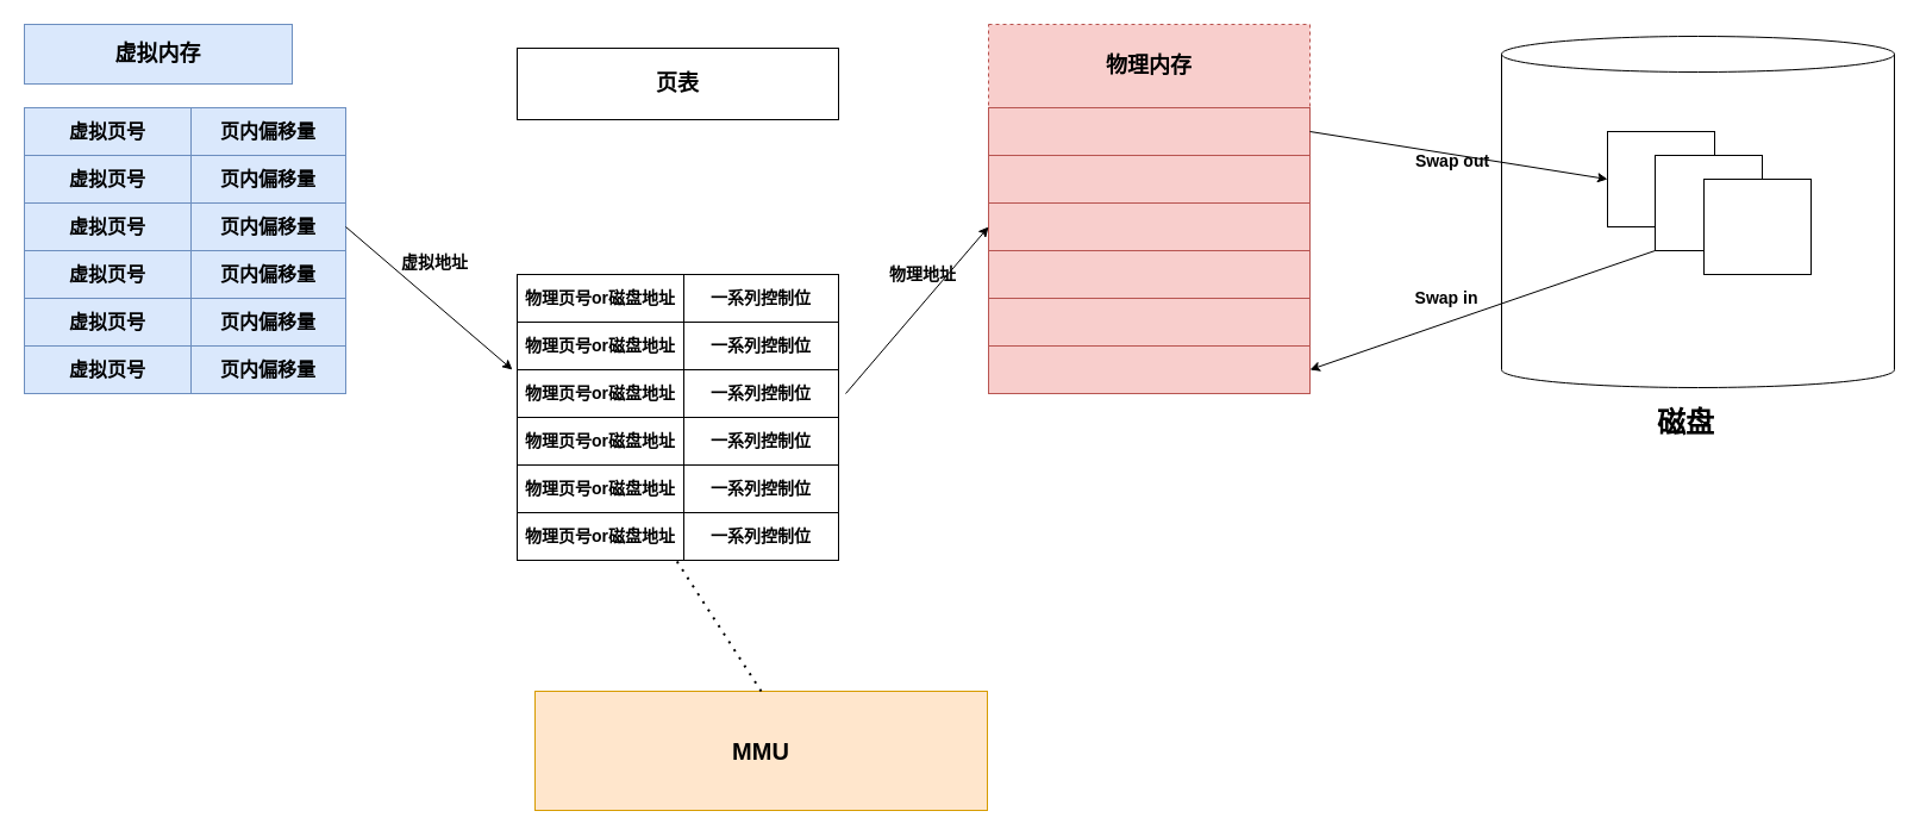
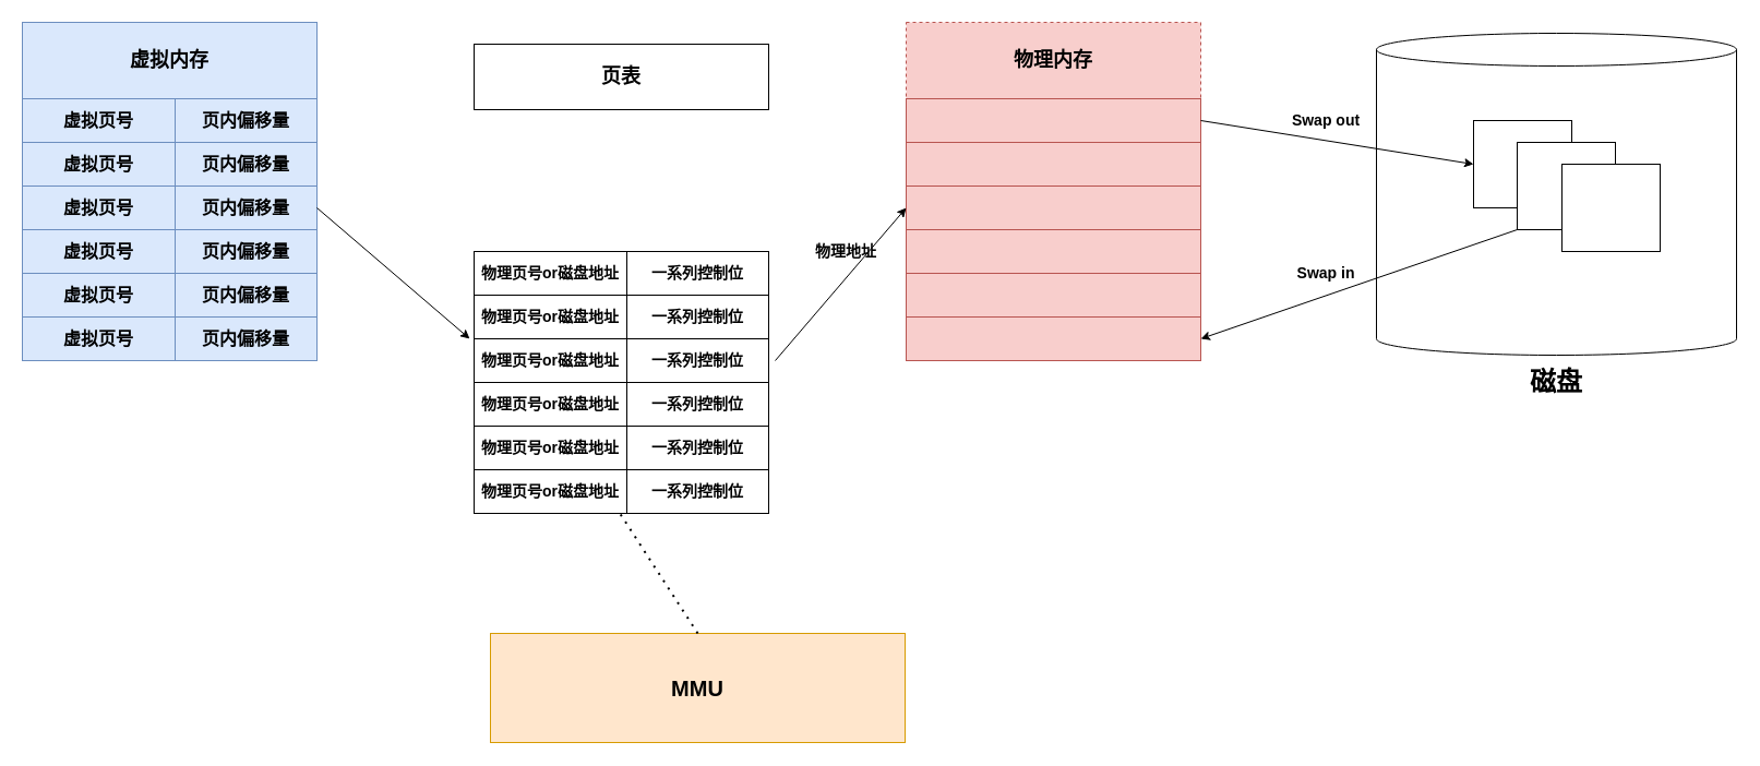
  <mxCell id="0" />
  <mxCell id="1" parent="0" />
- <mxCell id="2" value="&lt;b&gt;&lt;font style=&quot;font-size: 18px&quot;&gt;虚拟内存&lt;/font&gt;&lt;/b&gt;" style="rounded=0;whiteSpace=wrap;html=1;fillColor=#dae8fc;strokeColor=#6c8ebf;" vertex="1" parent="1"><mxGeometry x="20" y="20" width="225" height="50" as="geometry" /></mxCell>
+ <mxCell id="2" value="&lt;b&gt;&lt;font style=&quot;font-size: 18px&quot;&gt;虚拟内存&lt;/font&gt;&lt;/b&gt;" style="rounded=0;whiteSpace=wrap;html=1;fillColor=#dae8fc;strokeColor=#6c8ebf;" vertex="1" parent="1"><mxGeometry y="20" width="270" height="70" as="geometry" x="20" /></mxCell>
  <mxCell id="3" value="" style="group" vertex="1" connectable="0" parent="1"><mxGeometry y="90" width="270" height="40" as="geometry" x="20" /></mxCell>
  <mxCell id="4" value="&lt;b&gt;&lt;font style=&quot;font-size: 16px&quot;&gt;虚拟页号&lt;/font&gt;&lt;/b&gt;" style="rounded=0;whiteSpace=wrap;html=1;fillColor=#dae8fc;strokeColor=#6c8ebf;" vertex="1" parent="3"><mxGeometry width="140" height="40" as="geometry" /></mxCell>
  <mxCell id="5" value="&lt;b&gt;&lt;font style=&quot;font-size: 16px&quot;&gt;页内偏移量&lt;/font&gt;&lt;/b&gt;" style="rounded=0;whiteSpace=wrap;html=1;fillColor=#dae8fc;strokeColor=#6c8ebf;" vertex="1" parent="3"><mxGeometry x="140" width="130" height="40" as="geometry" /></mxCell>
  <mxCell id="6" value="" style="group" vertex="1" connectable="0" parent="1"><mxGeometry x="434" y="230" width="270" height="40" as="geometry" /></mxCell>
  <mxCell id="7" value="&lt;b&gt;&lt;font style=&quot;font-size: 14px&quot;&gt;物理页号or磁盘地址&lt;/font&gt;&lt;/b&gt;" style="rounded=0;whiteSpace=wrap;html=1;" vertex="1" parent="6"><mxGeometry width="140" height="40" as="geometry" /></mxCell>
  <mxCell id="8" value="&lt;b&gt;&lt;font style=&quot;font-size: 14px&quot;&gt;一系列控制位&lt;/font&gt;&lt;/b&gt;" style="rounded=0;whiteSpace=wrap;html=1;" vertex="1" parent="6"><mxGeometry x="140" width="130" height="40" as="geometry" /></mxCell>
  <mxCell id="9" value="&lt;b&gt;&lt;font style=&quot;font-size: 18px&quot;&gt;页表&lt;/font&gt;&lt;/b&gt;" style="rounded=0;whiteSpace=wrap;html=1;" vertex="1" parent="1"><mxGeometry x="434" y="40" width="270" height="60" as="geometry" /></mxCell>
  <mxCell id="10" value="" style="group" vertex="1" connectable="0" parent="1"><mxGeometry y="130" width="270" height="40" as="geometry" x="20" /></mxCell>
  <mxCell id="11" value="&lt;b&gt;&lt;font style=&quot;font-size: 16px&quot;&gt;虚拟页号&lt;/font&gt;&lt;/b&gt;" style="rounded=0;whiteSpace=wrap;html=1;fillColor=#dae8fc;strokeColor=#6c8ebf;" vertex="1" parent="10"><mxGeometry width="140" height="40" as="geometry" /></mxCell>
  <mxCell id="12" value="&lt;b&gt;&lt;font style=&quot;font-size: 16px&quot;&gt;页内偏移量&lt;/font&gt;&lt;/b&gt;" style="rounded=0;whiteSpace=wrap;html=1;fillColor=#dae8fc;strokeColor=#6c8ebf;" vertex="1" parent="10"><mxGeometry x="140" width="130" height="40" as="geometry" /></mxCell>
  <mxCell id="13" value="" style="group" vertex="1" connectable="0" parent="1"><mxGeometry y="170" width="270" height="40" as="geometry" x="20" /></mxCell>
  <mxCell id="14" value="&lt;b&gt;&lt;font style=&quot;font-size: 16px&quot;&gt;虚拟页号&lt;/font&gt;&lt;/b&gt;" style="rounded=0;whiteSpace=wrap;html=1;fillColor=#dae8fc;strokeColor=#6c8ebf;" vertex="1" parent="13"><mxGeometry width="140" height="40" as="geometry" /></mxCell>
  <mxCell id="15" value="&lt;b&gt;&lt;font style=&quot;font-size: 16px&quot;&gt;页内偏移量&lt;/font&gt;&lt;/b&gt;" style="rounded=0;whiteSpace=wrap;html=1;fillColor=#dae8fc;strokeColor=#6c8ebf;" vertex="1" parent="13"><mxGeometry x="140" width="130" height="40" as="geometry" /></mxCell>
  <mxCell id="16" value="" style="group" vertex="1" connectable="0" parent="1"><mxGeometry y="210" width="270" height="40" as="geometry" x="20" /></mxCell>
  <mxCell id="17" value="&lt;b&gt;&lt;font style=&quot;font-size: 16px&quot;&gt;虚拟页号&lt;/font&gt;&lt;/b&gt;" style="rounded=0;whiteSpace=wrap;html=1;fillColor=#dae8fc;strokeColor=#6c8ebf;" vertex="1" parent="16"><mxGeometry width="140" height="40" as="geometry" /></mxCell>
  <mxCell id="18" value="&lt;b&gt;&lt;font style=&quot;font-size: 16px&quot;&gt;页内偏移量&lt;/font&gt;&lt;/b&gt;" style="rounded=0;whiteSpace=wrap;html=1;fillColor=#dae8fc;strokeColor=#6c8ebf;" vertex="1" parent="16"><mxGeometry x="140" width="130" height="40" as="geometry" /></mxCell>
  <mxCell id="19" value="" style="group" vertex="1" connectable="0" parent="1"><mxGeometry y="250" width="270" height="40" as="geometry" x="20" /></mxCell>
  <mxCell id="20" value="&lt;b&gt;&lt;font style=&quot;font-size: 16px&quot;&gt;虚拟页号&lt;/font&gt;&lt;/b&gt;" style="rounded=0;whiteSpace=wrap;html=1;fillColor=#dae8fc;strokeColor=#6c8ebf;" vertex="1" parent="19"><mxGeometry width="140" height="40" as="geometry" /></mxCell>
  <mxCell id="21" value="&lt;b&gt;&lt;font style=&quot;font-size: 16px&quot;&gt;页内偏移量&lt;/font&gt;&lt;/b&gt;" style="rounded=0;whiteSpace=wrap;html=1;fillColor=#dae8fc;strokeColor=#6c8ebf;" vertex="1" parent="19"><mxGeometry x="140" width="130" height="40" as="geometry" /></mxCell>
  <mxCell id="22" value="" style="group" vertex="1" connectable="0" parent="1"><mxGeometry y="290" width="270" height="40" as="geometry" x="20" /></mxCell>
  <mxCell id="23" value="&lt;b&gt;&lt;font style=&quot;font-size: 16px&quot;&gt;虚拟页号&lt;/font&gt;&lt;/b&gt;" style="rounded=0;whiteSpace=wrap;html=1;fillColor=#dae8fc;strokeColor=#6c8ebf;" vertex="1" parent="22"><mxGeometry width="140" height="40" as="geometry" /></mxCell>
  <mxCell id="24" value="&lt;b&gt;&lt;font style=&quot;font-size: 16px&quot;&gt;页内偏移量&lt;/font&gt;&lt;/b&gt;" style="rounded=0;whiteSpace=wrap;html=1;fillColor=#dae8fc;strokeColor=#6c8ebf;" vertex="1" parent="22"><mxGeometry x="140" width="130" height="40" as="geometry" /></mxCell>
  <mxCell id="25" value="" style="group" vertex="1" connectable="0" parent="1"><mxGeometry x="434" y="270" width="270" height="40" as="geometry" /></mxCell>
  <mxCell id="26" value="&lt;b&gt;&lt;font style=&quot;font-size: 14px&quot;&gt;物理页号or磁盘地址&lt;/font&gt;&lt;/b&gt;" style="rounded=0;whiteSpace=wrap;html=1;" vertex="1" parent="25"><mxGeometry width="140" height="40" as="geometry" /></mxCell>
  <mxCell id="27" value="&lt;b&gt;&lt;font style=&quot;font-size: 14px&quot;&gt;一系列控制位&lt;/font&gt;&lt;/b&gt;" style="rounded=0;whiteSpace=wrap;html=1;" vertex="1" parent="25"><mxGeometry x="140" width="130" height="40" as="geometry" /></mxCell>
  <mxCell id="28" value="" style="group" vertex="1" connectable="0" parent="1"><mxGeometry x="434" y="310" width="270" height="40" as="geometry" /></mxCell>
  <mxCell id="29" value="&lt;b&gt;&lt;font style=&quot;font-size: 14px&quot;&gt;物理页号or磁盘地址&lt;/font&gt;&lt;/b&gt;" style="rounded=0;whiteSpace=wrap;html=1;" vertex="1" parent="28"><mxGeometry width="140" height="40" as="geometry" /></mxCell>
  <mxCell id="30" value="&lt;b&gt;&lt;font style=&quot;font-size: 14px&quot;&gt;一系列控制位&lt;/font&gt;&lt;/b&gt;" style="rounded=0;whiteSpace=wrap;html=1;" vertex="1" parent="28"><mxGeometry x="140" width="130" height="40" as="geometry" /></mxCell>
  <mxCell id="31" value="" style="group" vertex="1" connectable="0" parent="1"><mxGeometry x="434" y="350" width="270" height="40" as="geometry" /></mxCell>
  <mxCell id="32" value="&lt;b&gt;&lt;font style=&quot;font-size: 14px&quot;&gt;物理页号or磁盘地址&lt;/font&gt;&lt;/b&gt;" style="rounded=0;whiteSpace=wrap;html=1;" vertex="1" parent="31"><mxGeometry width="140" height="40" as="geometry" /></mxCell>
  <mxCell id="33" value="&lt;b&gt;&lt;font style=&quot;font-size: 14px&quot;&gt;一系列控制位&lt;/font&gt;&lt;/b&gt;" style="rounded=0;whiteSpace=wrap;html=1;" vertex="1" parent="31"><mxGeometry x="140" width="130" height="40" as="geometry" /></mxCell>
  <mxCell id="34" value="" style="group" vertex="1" connectable="0" parent="1"><mxGeometry x="434" y="390" width="270" height="40" as="geometry" /></mxCell>
  <mxCell id="35" value="&lt;b&gt;&lt;font style=&quot;font-size: 14px&quot;&gt;物理页号or磁盘地址&lt;/font&gt;&lt;/b&gt;" style="rounded=0;whiteSpace=wrap;html=1;" vertex="1" parent="34"><mxGeometry width="140" height="40" as="geometry" /></mxCell>
  <mxCell id="36" value="&lt;b&gt;&lt;font style=&quot;font-size: 14px&quot;&gt;一系列控制位&lt;/font&gt;&lt;/b&gt;" style="rounded=0;whiteSpace=wrap;html=1;" vertex="1" parent="34"><mxGeometry x="140" width="130" height="40" as="geometry" /></mxCell>
  <mxCell id="37" value="" style="group" vertex="1" connectable="0" parent="1"><mxGeometry x="434" y="430" width="270" height="40" as="geometry" /></mxCell>
  <mxCell id="38" value="&lt;b&gt;&lt;font style=&quot;font-size: 14px&quot;&gt;物理页号or磁盘地址&lt;/font&gt;&lt;/b&gt;" style="rounded=0;whiteSpace=wrap;html=1;" vertex="1" parent="37"><mxGeometry width="140" height="40" as="geometry" /></mxCell>
  <mxCell id="39" value="&lt;b&gt;&lt;font style=&quot;font-size: 14px&quot;&gt;一系列控制位&lt;/font&gt;&lt;/b&gt;" style="rounded=0;whiteSpace=wrap;html=1;" vertex="1" parent="37"><mxGeometry x="140" width="130" height="40" as="geometry" /></mxCell>
  <mxCell id="40" value="&lt;b&gt;&lt;font style=&quot;font-size: 18px&quot;&gt;物理内存&lt;/font&gt;&lt;/b&gt;" style="rounded=0;whiteSpace=wrap;html=1;fillColor=#f8cecc;strokeColor=#b85450;dashed=1;" vertex="1" parent="1"><mxGeometry x="830" y="20" width="270" height="70" as="geometry" /></mxCell>
  <mxCell id="41" value="&lt;span style=&quot;color: rgba(0 , 0 , 0 , 0) ; font-family: monospace ; font-size: 0px&quot;&gt;%3CmxGraphModel%3E%3Croot%3E%3CmxCell%20id%3D%220%22%2F%3E%3CmxCell%20id%3D%221%22%20parent%3D%220%22%2F%3E%3CmxCell%20id%3D%222%22%20value%3D%22%26lt%3Bb%26gt%3B%26lt%3Bfont%20style%3D%26quot%3Bfont-size%3A%2018px%26quot%3B%26gt%3B%E7%89%A9%E7%90%86%E5%86%85%E5%AD%98%26lt%3B%2Ffont%26gt%3B%26lt%3B%2Fb%26gt%3B%22%20style%3D%22rounded%3D0%3BwhiteSpace%3Dwrap%3Bhtml%3D1%3BfillColor%3D%23f8cecc%3BstrokeColor%3D%23b85450%3B%22%20vertex%3D%221%22%20parent%3D%221%22%3E%3CmxGeometry%20x%3D%22740%22%20y%3D%22100%22%20width%3D%22270%22%20height%3D%2270%22%20as%3D%22geometry%22%2F%3E%3C%2FmxCell%3E%3C%2Froot%3E%3C%2FmxGraphModel%3E&lt;/span&gt;" style="rounded=0;whiteSpace=wrap;html=1;fillColor=#f8cecc;strokeColor=#b85450;" vertex="1" parent="1"><mxGeometry x="830" y="90" width="270" height="40" as="geometry" /></mxCell>
  <mxCell id="42" value="&lt;span style=&quot;color: rgba(0 , 0 , 0 , 0) ; font-family: monospace ; font-size: 0px&quot;&gt;%3CmxGraphModel%3E%3Croot%3E%3CmxCell%20id%3D%220%22%2F%3E%3CmxCell%20id%3D%221%22%20parent%3D%220%22%2F%3E%3CmxCell%20id%3D%222%22%20value%3D%22%26lt%3Bb%26gt%3B%26lt%3Bfont%20style%3D%26quot%3Bfont-size%3A%2018px%26quot%3B%26gt%3B%E7%89%A9%E7%90%86%E5%86%85%E5%AD%98%26lt%3B%2Ffont%26gt%3B%26lt%3B%2Fb%26gt%3B%22%20style%3D%22rounded%3D0%3BwhiteSpace%3Dwrap%3Bhtml%3D1%3BfillColor%3D%23f8cecc%3BstrokeColor%3D%23b85450%3B%22%20vertex%3D%221%22%20parent%3D%221%22%3E%3CmxGeometry%20x%3D%22740%22%20y%3D%22100%22%20width%3D%22270%22%20height%3D%2270%22%20as%3D%22geometry%22%2F%3E%3C%2FmxCell%3E%3C%2Froot%3E%3C%2FmxGraphModel%3E&lt;/span&gt;" style="rounded=0;whiteSpace=wrap;html=1;fillColor=#f8cecc;strokeColor=#b85450;" vertex="1" parent="1"><mxGeometry x="830" y="130" width="270" height="40" as="geometry" /></mxCell>
  <mxCell id="43" value="&lt;span style=&quot;color: rgba(0 , 0 , 0 , 0) ; font-family: monospace ; font-size: 0px&quot;&gt;%3CmxGraphModel%3E%3Croot%3E%3CmxCell%20id%3D%220%22%2F%3E%3CmxCell%20id%3D%221%22%20parent%3D%220%22%2F%3E%3CmxCell%20id%3D%222%22%20value%3D%22%26lt%3Bb%26gt%3B%26lt%3Bfont%20style%3D%26quot%3Bfont-size%3A%2018px%26quot%3B%26gt%3B%E7%89%A9%E7%90%86%E5%86%85%E5%AD%98%26lt%3B%2Ffont%26gt%3B%26lt%3B%2Fb%26gt%3B%22%20style%3D%22rounded%3D0%3BwhiteSpace%3Dwrap%3Bhtml%3D1%3BfillColor%3D%23f8cecc%3BstrokeColor%3D%23b85450%3B%22%20vertex%3D%221%22%20parent%3D%221%22%3E%3CmxGeometry%20x%3D%22740%22%20y%3D%22100%22%20width%3D%22270%22%20height%3D%2270%22%20as%3D%22geometry%22%2F%3E%3C%2FmxCell%3E%3C%2Froot%3E%3C%2FmxGraphModel%3E&lt;/span&gt;" style="rounded=0;whiteSpace=wrap;html=1;fillColor=#f8cecc;strokeColor=#b85450;" vertex="1" parent="1"><mxGeometry x="830" y="170" width="270" height="40" as="geometry" /></mxCell>
  <mxCell id="44" value="&lt;span style=&quot;color: rgba(0 , 0 , 0 , 0) ; font-family: monospace ; font-size: 0px&quot;&gt;%3CmxGraphModel%3E%3Croot%3E%3CmxCell%20id%3D%220%22%2F%3E%3CmxCell%20id%3D%221%22%20parent%3D%220%22%2F%3E%3CmxCell%20id%3D%222%22%20value%3D%22%26lt%3Bb%26gt%3B%26lt%3Bfont%20style%3D%26quot%3Bfont-size%3A%2018px%26quot%3B%26gt%3B%E7%89%A9%E7%90%86%E5%86%85%E5%AD%98%26lt%3B%2Ffont%26gt%3B%26lt%3B%2Fb%26gt%3B%22%20style%3D%22rounded%3D0%3BwhiteSpace%3Dwrap%3Bhtml%3D1%3BfillColor%3D%23f8cecc%3BstrokeColor%3D%23b85450%3B%22%20vertex%3D%221%22%20parent%3D%221%22%3E%3CmxGeometry%20x%3D%22740%22%20y%3D%22100%22%20width%3D%22270%22%20height%3D%2270%22%20as%3D%22geometry%22%2F%3E%3C%2FmxCell%3E%3C%2Froot%3E%3C%2FmxGraphModel%3E&lt;/span&gt;" style="rounded=0;whiteSpace=wrap;html=1;fillColor=#f8cecc;strokeColor=#b85450;" vertex="1" parent="1"><mxGeometry x="830" y="210" width="270" height="40" as="geometry" /></mxCell>
  <mxCell id="45" value="&lt;span style=&quot;color: rgba(0 , 0 , 0 , 0) ; font-family: monospace ; font-size: 0px&quot;&gt;%3CmxGraphModel%3E%3Croot%3E%3CmxCell%20id%3D%220%22%2F%3E%3CmxCell%20id%3D%221%22%20parent%3D%220%22%2F%3E%3CmxCell%20id%3D%222%22%20value%3D%22%26lt%3Bb%26gt%3B%26lt%3Bfont%20style%3D%26quot%3Bfont-size%3A%2018px%26quot%3B%26gt%3B%E7%89%A9%E7%90%86%E5%86%85%E5%AD%98%26lt%3B%2Ffont%26gt%3B%26lt%3B%2Fb%26gt%3B%22%20style%3D%22rounded%3D0%3BwhiteSpace%3Dwrap%3Bhtml%3D1%3BfillColor%3D%23f8cecc%3BstrokeColor%3D%23b85450%3B%22%20vertex%3D%221%22%20parent%3D%221%22%3E%3CmxGeometry%20x%3D%22740%22%20y%3D%22100%22%20width%3D%22270%22%20height%3D%2270%22%20as%3D%22geometry%22%2F%3E%3C%2FmxCell%3E%3C%2Froot%3E%3C%2FmxGraphModel%3E&lt;/span&gt;" style="rounded=0;whiteSpace=wrap;html=1;fillColor=#f8cecc;strokeColor=#b85450;" vertex="1" parent="1"><mxGeometry x="830" y="250" width="270" height="40" as="geometry" /></mxCell>
  <mxCell id="46" value="&lt;span style=&quot;color: rgba(0 , 0 , 0 , 0) ; font-family: monospace ; font-size: 0px&quot;&gt;%3CmxGraphModel%3E%3Croot%3E%3CmxCell%20id%3D%220%22%2F%3E%3CmxCell%20id%3D%221%22%20parent%3D%220%22%2F%3E%3CmxCell%20id%3D%222%22%20value%3D%22%26lt%3Bb%26gt%3B%26lt%3Bfont%20style%3D%26quot%3Bfont-size%3A%2018px%26quot%3B%26gt%3B%E7%89%A9%E7%90%86%E5%86%85%E5%AD%98%26lt%3B%2Ffont%26gt%3B%26lt%3B%2Fb%26gt%3B%22%20style%3D%22rounded%3D0%3BwhiteSpace%3Dwrap%3Bhtml%3D1%3BfillColor%3D%23f8cecc%3BstrokeColor%3D%23b85450%3B%22%20vertex%3D%221%22%20parent%3D%221%22%3E%3CmxGeometry%20x%3D%22740%22%20y%3D%22100%22%20width%3D%22270%22%20height%3D%2270%22%20as%3D%22geometry%22%2F%3E%3C%2FmxCell%3E%3C%2Froot%3E%3C%2FmxGraphModel%3E&lt;/span&gt;" style="rounded=0;whiteSpace=wrap;html=1;fillColor=#f8cecc;strokeColor=#b85450;" vertex="1" parent="1"><mxGeometry x="830" y="290" width="270" height="40" as="geometry" /></mxCell>
  <mxCell id="47" value="" style="endArrow=classic;html=1;exitX=1;exitY=0.5;exitDx=0;exitDy=0;" edge="1" parent="1" source="15"><mxGeometry width="50" height="50" relative="1" as="geometry"><mxPoint x="370" y="150" as="sourcePoint" /><mxPoint x="430" y="310" as="targetPoint" /></mxGeometry></mxCell>
- <mxCell id="48" value="&lt;b&gt;&lt;font style=&quot;font-size: 14px&quot;&gt;虚拟地址&lt;/font&gt;&lt;/b&gt;" style="text;html=1;strokeColor=none;fillColor=none;align=center;verticalAlign=middle;whiteSpace=wrap;rounded=0;" vertex="1" parent="1"><mxGeometry x="330" y="210" width="70" height="20" as="geometry" /></mxCell>
  <mxCell id="49" value="" style="endArrow=classic;html=1;entryX=0;entryY=0.5;entryDx=0;entryDy=0;" edge="1" parent="1" target="43"><mxGeometry width="50" height="50" relative="1" as="geometry"><mxPoint x="710" y="330" as="sourcePoint" /><mxPoint x="850" y="290" as="targetPoint" /></mxGeometry></mxCell>
  <mxCell id="50" value="&lt;b&gt;&lt;font style=&quot;font-size: 14px&quot;&gt;物理地址&lt;/font&gt;&lt;/b&gt;" style="text;html=1;strokeColor=none;fillColor=none;align=center;verticalAlign=middle;whiteSpace=wrap;rounded=0;" vertex="1" parent="1"><mxGeometry x="740" y="220" width="70" height="20" as="geometry" /></mxCell>
  <mxCell id="51" value="&lt;font style=&quot;font-size: 20px&quot;&gt;&lt;b&gt;MMU&lt;/b&gt;&lt;/font&gt;" style="rounded=0;whiteSpace=wrap;html=1;fillColor=#ffe6cc;strokeColor=#d79b00;" vertex="1" parent="1"><mxGeometry x="449" y="580" width="380" height="100" as="geometry" /></mxCell>
  <mxCell id="52" value="" style="endArrow=none;dashed=1;html=1;dashPattern=1 3;strokeWidth=2;exitX=0.5;exitY=0;exitDx=0;exitDy=0;entryX=0.959;entryY=1.024;entryDx=0;entryDy=0;entryPerimeter=0;" edge="1" parent="1" source="51" target="38"><mxGeometry width="50" height="50" relative="1" as="geometry"><mxPoint x="530" y="580" as="sourcePoint" /><mxPoint x="580" y="530" as="targetPoint" /></mxGeometry></mxCell>
  <mxCell id="53" value="" style="shape=cylinder3;whiteSpace=wrap;html=1;boundedLbl=1;backgroundOutline=1;size=15;" vertex="1" parent="1"><mxGeometry x="1261" y="30" width="330" height="295" as="geometry" /></mxCell>
- <mxCell id="54" value="&lt;b&gt;&lt;font style=&quot;font-size: 24px&quot;&gt;磁盘&lt;/font&gt;&lt;/b&gt;" style="text;html=1;strokeColor=none;fillColor=none;align=center;verticalAlign=middle;whiteSpace=wrap;rounded=0;" vertex="1" parent="1"><mxGeometry x="1359" y="345" width="114" height="20" as="geometry" /></mxCell>
+ <mxCell id="54" value="&lt;b&gt;&lt;font style=&quot;font-size: 24px&quot;&gt;磁盘&lt;/font&gt;&lt;/b&gt;" style="text;html=1;strokeColor=none;fillColor=none;align=center;verticalAlign=middle;whiteSpace=wrap;rounded=0;" vertex="1" parent="1"><mxGeometry x="1369" y="340" width="114" height="20" as="geometry" /></mxCell>
  <mxCell id="55" value="" style="group" vertex="1" connectable="0" parent="1"><mxGeometry x="1350" y="110" width="171" height="120" as="geometry" /></mxCell>
  <mxCell id="56" value="" style="rounded=0;whiteSpace=wrap;html=1;" vertex="1" parent="55"><mxGeometry width="90" height="80" as="geometry" /></mxCell>
  <mxCell id="57" value="" style="rounded=0;whiteSpace=wrap;html=1;" vertex="1" parent="55"><mxGeometry x="40" y="20" width="90" height="80" as="geometry" /></mxCell>
  <mxCell id="58" value="" style="rounded=0;whiteSpace=wrap;html=1;" vertex="1" parent="55"><mxGeometry x="81" y="40" width="90" height="80" as="geometry" /></mxCell>
  <mxCell id="59" value="" style="endArrow=classic;html=1;exitX=1;exitY=0.5;exitDx=0;exitDy=0;entryX=0;entryY=0.5;entryDx=0;entryDy=0;" edge="1" parent="1" source="41" target="56"><mxGeometry width="50" height="50" relative="1" as="geometry"><mxPoint x="1180" y="170" as="sourcePoint" /><mxPoint x="1230" y="120" as="targetPoint" /></mxGeometry></mxCell>
- <mxCell id="60" value="&lt;b&gt;&lt;font style=&quot;font-size: 14px&quot;&gt;Swap out&lt;/font&gt;&lt;/b&gt;" style="text;html=1;strokeColor=none;fillColor=none;align=center;verticalAlign=middle;whiteSpace=wrap;rounded=0;" vertex="1" parent="1"><mxGeometry x="1185" y="125" width="70" height="20" as="geometry" /></mxCell>
+ <mxCell id="60" value="&lt;b&gt;&lt;font style=&quot;font-size: 14px&quot;&gt;Swap out&lt;/font&gt;&lt;/b&gt;" style="text;html=1;strokeColor=none;fillColor=none;align=center;verticalAlign=middle;whiteSpace=wrap;rounded=0;" vertex="1" parent="1"><mxGeometry x="1180" y="100" width="70" height="20" as="geometry" /></mxCell>
  <mxCell id="61" value="" style="endArrow=classic;html=1;entryX=1;entryY=0.5;entryDx=0;entryDy=0;exitX=0;exitY=1;exitDx=0;exitDy=0;" edge="1" parent="1" source="57" target="46"><mxGeometry width="50" height="50" relative="1" as="geometry"><mxPoint x="1180" y="340" as="sourcePoint" /><mxPoint x="1230" y="290" as="targetPoint" /></mxGeometry></mxCell>
  <mxCell id="62" value="&lt;b&gt;&lt;font style=&quot;font-size: 14px&quot;&gt;Swap in&lt;/font&gt;&lt;/b&gt;" style="text;html=1;strokeColor=none;fillColor=none;align=center;verticalAlign=middle;whiteSpace=wrap;rounded=0;" vertex="1" parent="1"><mxGeometry x="1180" y="240" width="70" height="20" as="geometry" /></mxCell>
